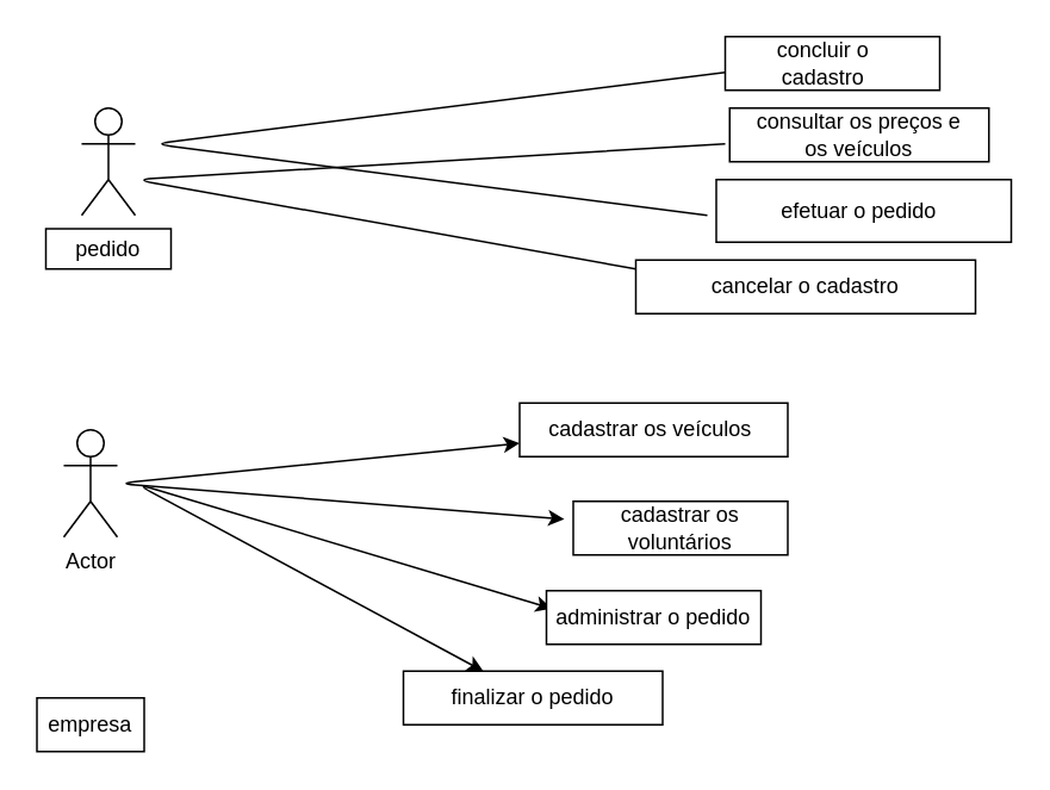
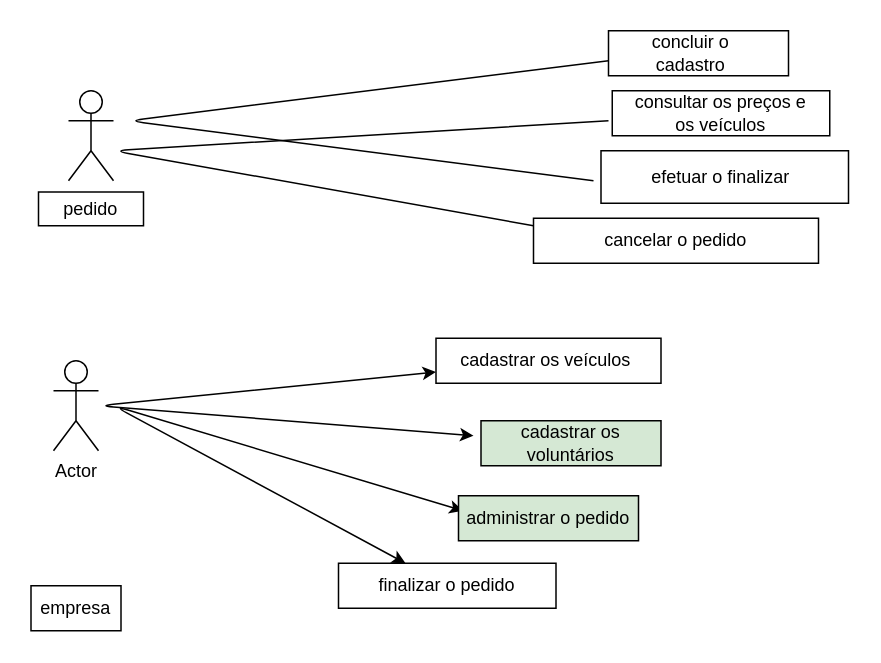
  <mxCell id="0" />
  <mxCell id="1" parent="0" />
  <mxCell id="2" value="Actor" style="shape=umlActor;verticalLabelPosition=bottom;verticalAlign=top;html=1;outlineConnect=0;" vertex="1" parent="1"><mxGeometry x="45" y="60" width="30" height="60" as="geometry" /></mxCell>
  <mxCell id="3" value="" style="endArrow=none;html=1;" edge="1" parent="1"><mxGeometry width="50" height="50" relative="1" as="geometry"><mxPoint x="395" y="120" as="sourcePoint" /><mxPoint x="405" y="40" as="targetPoint" /><Array as="points"><mxPoint x="85" y="80" /></Array></mxGeometry></mxCell>
  <mxCell id="4" value="" style="rounded=0;whiteSpace=wrap;html=1;" vertex="1" parent="1"><mxGeometry x="405" y="20" width="120" height="30" as="geometry" /></mxCell>
  <mxCell id="5" value="concluir o cadastro" style="text;html=1;strokeColor=none;fillColor=none;align=center;verticalAlign=middle;whiteSpace=wrap;rounded=0;" vertex="1" parent="1"><mxGeometry x="415" y="25" width="90" height="20" as="geometry" /></mxCell>
  <mxCell id="6" value="" style="rounded=0;whiteSpace=wrap;html=1;" vertex="1" parent="1"><mxGeometry x="407.5" y="60" width="145" height="30" as="geometry" /></mxCell>
  <mxCell id="7" value="consultar os preços e os veículos&lt;br&gt;" style="text;html=1;strokeColor=none;fillColor=none;align=center;verticalAlign=middle;whiteSpace=wrap;rounded=0;" vertex="1" parent="1"><mxGeometry x="415" y="65" width="130" height="20" as="geometry" /></mxCell>
  <mxCell id="8" value="" style="endArrow=none;html=1;" edge="1" parent="1"><mxGeometry width="50" height="50" relative="1" as="geometry"><mxPoint x="355" y="150" as="sourcePoint" /><mxPoint x="405" y="80" as="targetPoint" /><Array as="points"><mxPoint x="75" y="100" /></Array></mxGeometry></mxCell>
  <mxCell id="9" value="Text" style="text;html=1;strokeColor=none;fillColor=none;align=center;verticalAlign=middle;whiteSpace=wrap;rounded=0;" vertex="1" parent="1"><mxGeometry x="415" y="150" width="40" height="20" as="geometry" /></mxCell>
  <mxCell id="10" value="" style="rounded=0;whiteSpace=wrap;html=1;" vertex="1" parent="1"><mxGeometry x="355" y="145" width="190" height="30" as="geometry" /></mxCell>
- <mxCell id="11" value="cancelar o cadastro" style="text;html=1;strokeColor=none;fillColor=none;align=center;verticalAlign=middle;whiteSpace=wrap;rounded=0;" vertex="1" parent="1"><mxGeometry x="355" y="150" width="190" height="20" as="geometry" /></mxCell>
+ <mxCell id="11" value="cancelar o pedido" style="text;html=1;strokeColor=none;fillColor=none;align=center;verticalAlign=middle;whiteSpace=wrap;rounded=0;" vertex="1" parent="1"><mxGeometry x="355" y="150" width="190" height="20" as="geometry" /></mxCell>
  <mxCell id="12" value="" style="rounded=0;whiteSpace=wrap;html=1;" vertex="1" parent="1"><mxGeometry x="400" y="100" width="165" height="35" as="geometry" /></mxCell>
- <mxCell id="13" value="efetuar o pedido" style="text;html=1;strokeColor=none;fillColor=none;align=center;verticalAlign=middle;whiteSpace=wrap;rounded=0;" vertex="1" parent="1"><mxGeometry x="405" y="107.5" width="150" height="20" as="geometry" /></mxCell>
+ <mxCell id="13" value="efetuar o finalizar" style="text;html=1;strokeColor=none;fillColor=none;align=center;verticalAlign=middle;whiteSpace=wrap;rounded=0;" vertex="1" parent="1"><mxGeometry x="405" y="107.5" width="150" height="20" as="geometry" /></mxCell>
  <mxCell id="14" value="Text" style="text;html=1;strokeColor=none;fillColor=none;align=center;verticalAlign=middle;whiteSpace=wrap;rounded=0;" vertex="1" parent="1"><mxGeometry x="25" y="128.75" width="70" height="20" as="geometry" /></mxCell>
  <mxCell id="15" value="pedido" style="rounded=0;whiteSpace=wrap;html=1;" vertex="1" parent="1"><mxGeometry x="25" y="127.5" width="70" height="22.5" as="geometry" /></mxCell>
  <mxCell id="16" value="Actor" style="shape=umlActor;verticalLabelPosition=bottom;verticalAlign=top;html=1;outlineConnect=0;" vertex="1" parent="1"><mxGeometry x="35" y="240" width="30" height="60" as="geometry" /></mxCell>
  <mxCell id="17" value="empresa" style="rounded=0;whiteSpace=wrap;html=1;" vertex="1" parent="1"><mxGeometry x="20" y="390" width="60" height="30" as="geometry" /></mxCell>
  <mxCell id="18" value="" style="endArrow=classic;startArrow=classic;html=1;" edge="1" parent="1" target="19"><mxGeometry width="50" height="50" relative="1" as="geometry"><mxPoint x="315" y="290" as="sourcePoint" /><mxPoint x="315" y="250" as="targetPoint" /><Array as="points"><mxPoint x="65" y="270" /></Array></mxGeometry></mxCell>
  <mxCell id="19" value="cadastrar os veículos&amp;nbsp;" style="rounded=0;whiteSpace=wrap;html=1;" vertex="1" parent="1"><mxGeometry x="290" y="225" width="150" height="30" as="geometry" /></mxCell>
- <mxCell id="20" value="cadastrar os voluntários" style="rounded=0;whiteSpace=wrap;html=1;" vertex="1" parent="1"><mxGeometry x="320" y="280" width="120" height="30" as="geometry" /></mxCell>
+ <mxCell id="20" value="cadastrar os voluntários" style="rounded=0;whiteSpace=wrap;html=1;fillColor=#d5e8d4;" vertex="1" parent="1"><mxGeometry x="320" y="280" width="120" height="30" as="geometry" /></mxCell>
  <mxCell id="21" value="" style="endArrow=classic;startArrow=classic;html=1;" edge="1" parent="1" target="22"><mxGeometry width="50" height="50" relative="1" as="geometry"><mxPoint x="308" y="340" as="sourcePoint" /><mxPoint x="305" y="340" as="targetPoint" /><Array as="points"><mxPoint x="308" y="340" /><mxPoint x="75" y="270" /></Array></mxGeometry></mxCell>
  <mxCell id="22" value="finalizar o pedido" style="rounded=0;whiteSpace=wrap;html=1;" vertex="1" parent="1"><mxGeometry x="225" y="375" width="145" height="30" as="geometry" /></mxCell>
- <mxCell id="23" value="administrar o pedido&lt;br&gt;" style="rounded=0;whiteSpace=wrap;html=1;" vertex="1" parent="1"><mxGeometry x="305" y="330" width="120" height="30" as="geometry" /></mxCell>
+ <mxCell id="23" value="administrar o pedido&lt;br&gt;" style="rounded=0;whiteSpace=wrap;html=1;fillColor=#d5e8d4;" vertex="1" parent="1"><mxGeometry x="305" y="330" width="120" height="30" as="geometry" /></mxCell>
